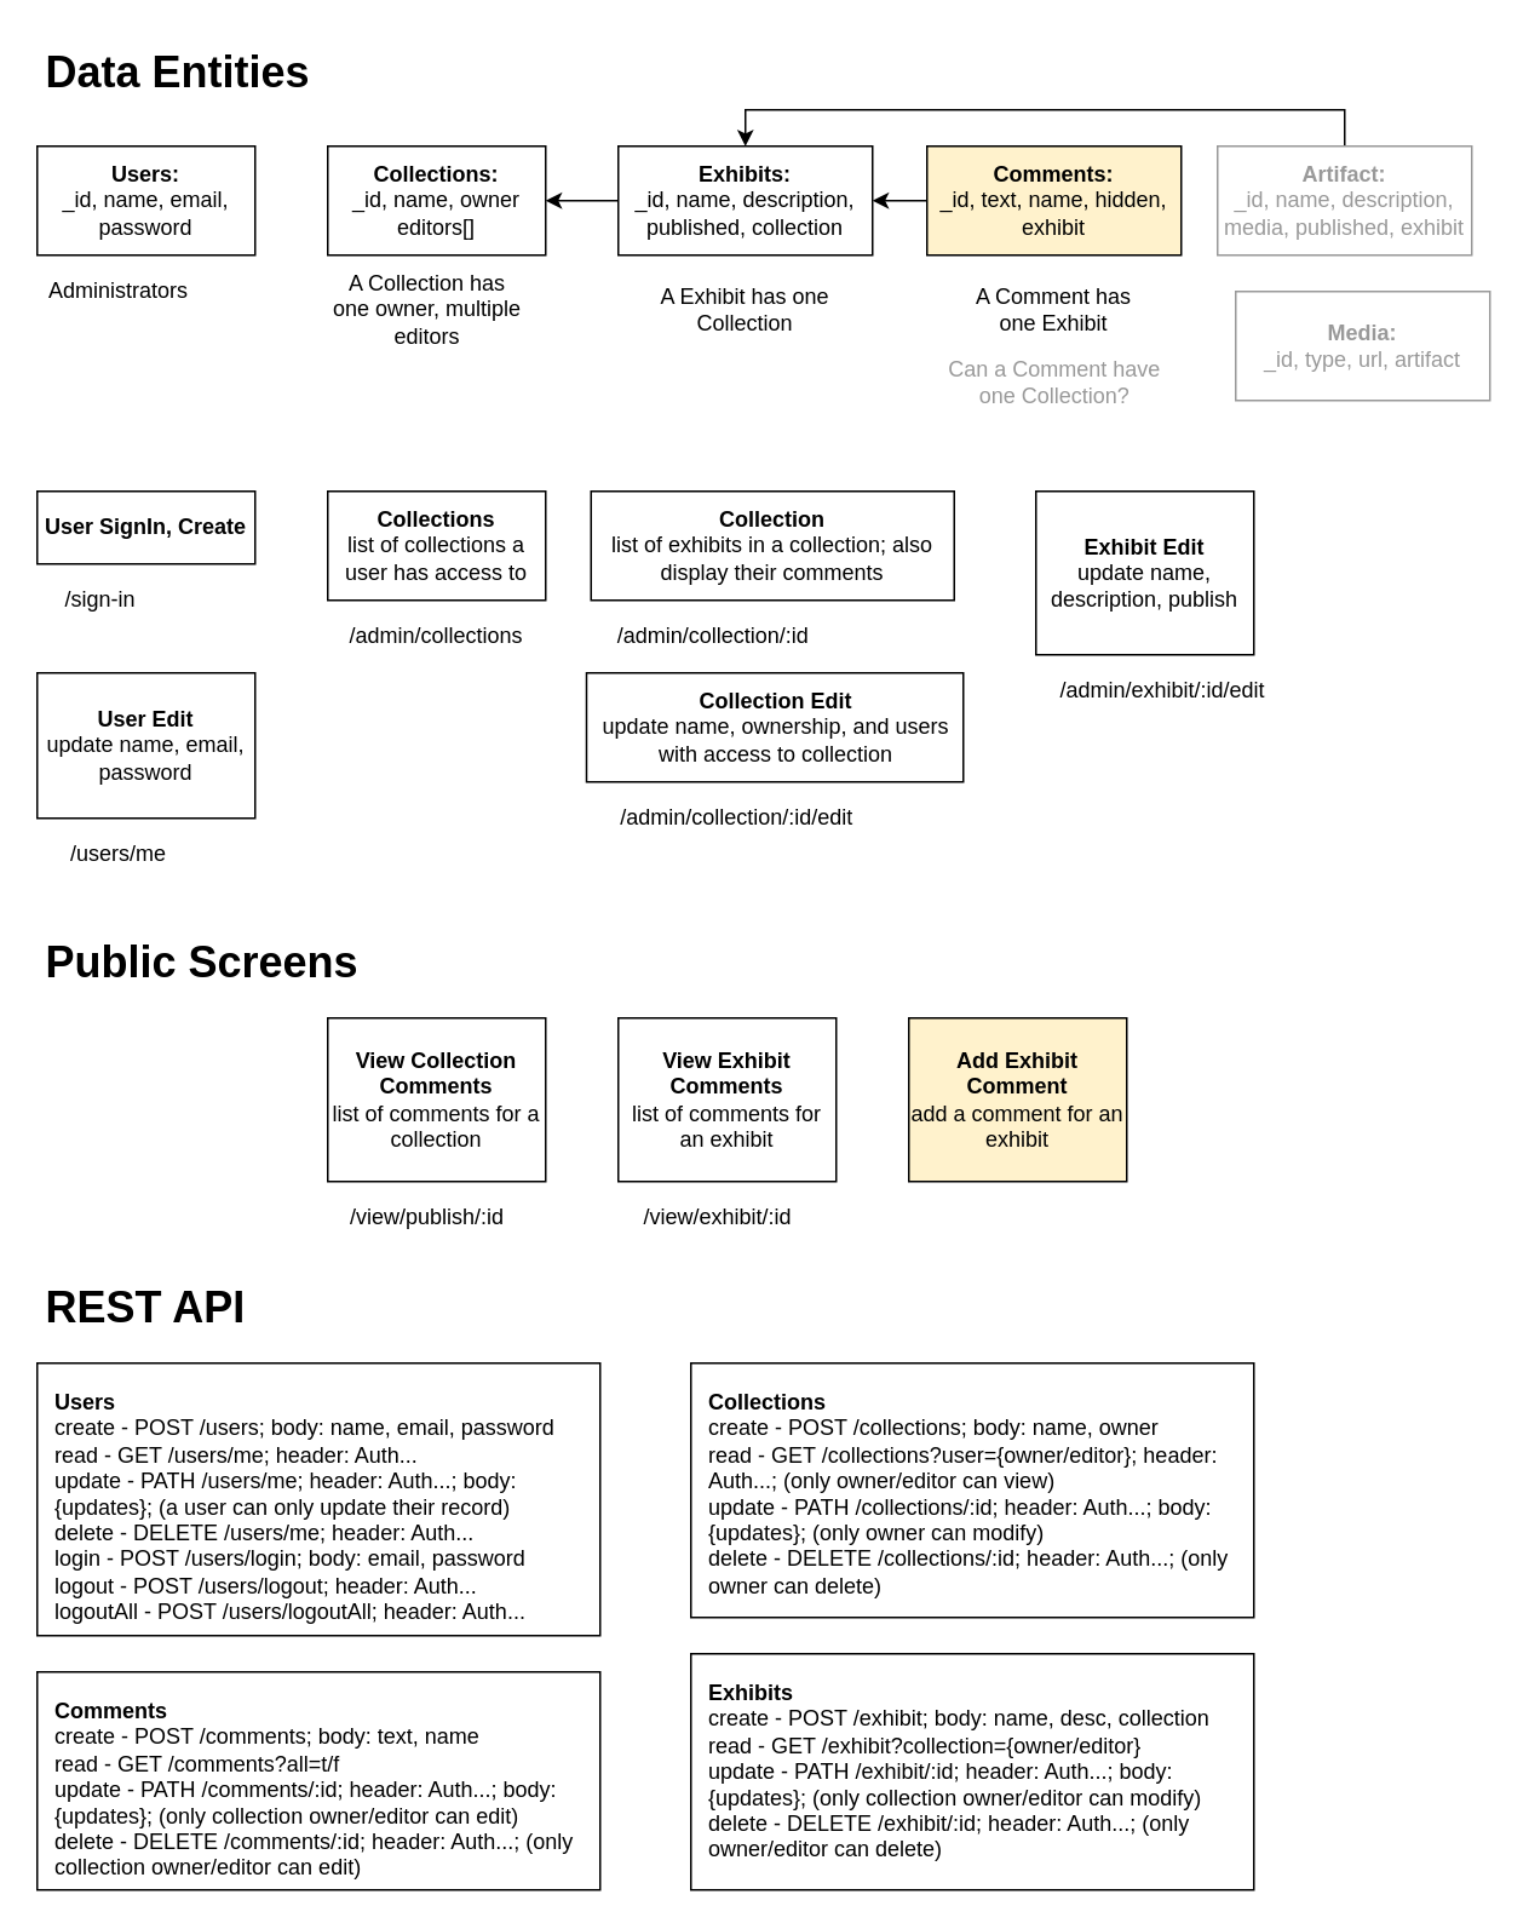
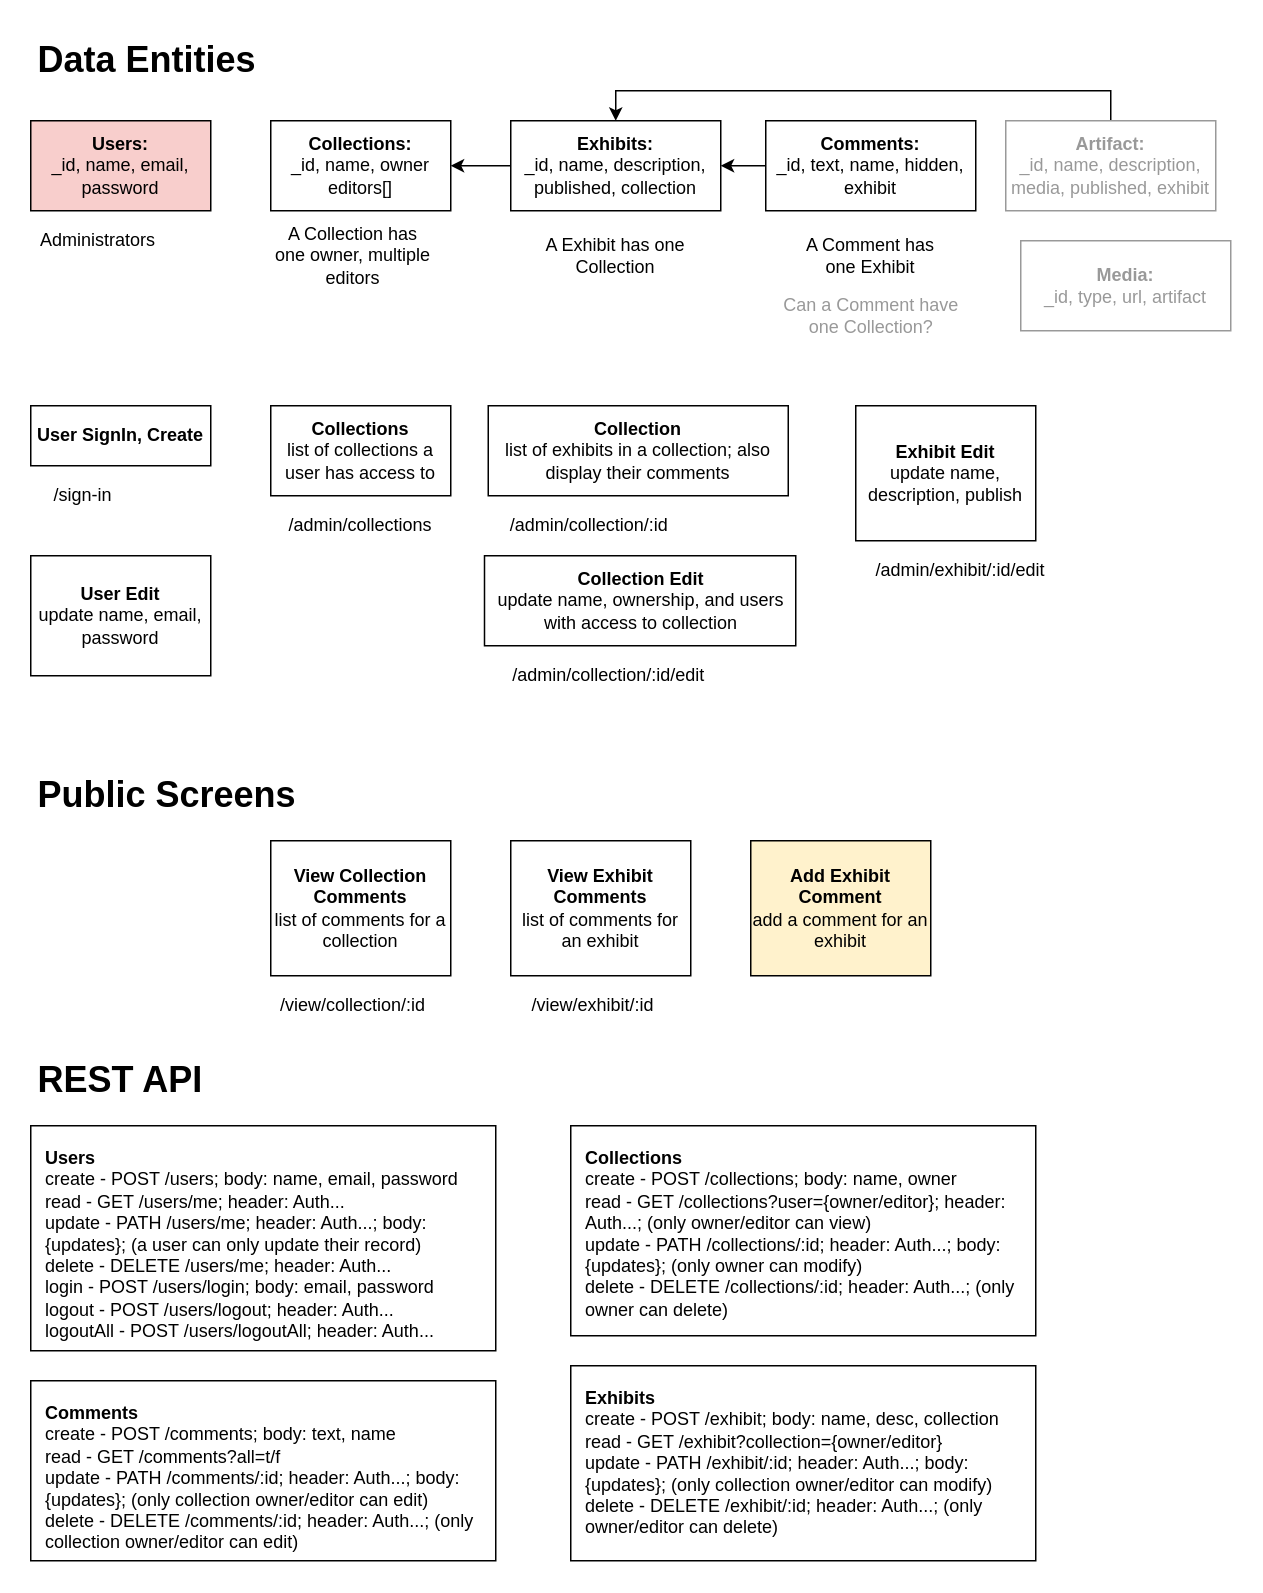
  <mxCell id="0" />
  <mxCell id="1" parent="0" />
- <mxCell id="2" value="&lt;b&gt;Users:&lt;/b&gt;&lt;br&gt;_id, name, email, password" style="rounded=0;whiteSpace=wrap;html=1;" parent="1" vertex="1"><mxGeometry x="20" y="80" width="120" height="60" as="geometry" /></mxCell>
+ <mxCell id="2" value="&lt;b&gt;Users:&lt;/b&gt;&lt;br&gt;_id, name, email, password" style="rounded=0;whiteSpace=wrap;html=1;fillColor=#f8cecc;" parent="1" vertex="1"><mxGeometry x="20" y="80" width="120" height="60" as="geometry" /></mxCell>
  <mxCell id="3" value="&lt;b&gt;Collections:&lt;/b&gt;&lt;br&gt;_id, name, owner editors[]" style="rounded=0;whiteSpace=wrap;html=1;" parent="1" vertex="1"><mxGeometry x="180" y="80" width="120" height="60" as="geometry" /></mxCell>
  <mxCell id="4" style="edgeStyle=orthogonalEdgeStyle;rounded=0;orthogonalLoop=1;jettySize=auto;html=1;exitX=0;exitY=0.5;exitDx=0;exitDy=0;entryX=1;entryY=0.5;entryDx=0;entryDy=0;fontColor=#999999;" parent="1" source="5" target="3" edge="1"><mxGeometry relative="1" as="geometry" /></mxCell>
  <mxCell id="5" value="&lt;b&gt;Exhibits:&lt;/b&gt;&lt;br&gt;_id, name, description, published, collection" style="rounded=0;whiteSpace=wrap;html=1;" parent="1" vertex="1"><mxGeometry x="340" y="80" width="140" height="60" as="geometry" /></mxCell>
  <mxCell id="6" style="edgeStyle=orthogonalEdgeStyle;rounded=0;orthogonalLoop=1;jettySize=auto;html=1;exitX=0;exitY=0.5;exitDx=0;exitDy=0;entryX=1;entryY=0.5;entryDx=0;entryDy=0;fontColor=#999999;" parent="1" source="7" target="5" edge="1"><mxGeometry relative="1" as="geometry" /></mxCell>
- <mxCell id="7" value="&lt;b&gt;Comments:&lt;/b&gt;&lt;br&gt;_id, text, name, hidden, exhibit" style="rounded=0;whiteSpace=wrap;html=1;fillColor=#fff2cc;" parent="1" vertex="1"><mxGeometry x="510" y="80" width="140" height="60" as="geometry" /></mxCell>
+ <mxCell id="7" value="&lt;b&gt;Comments:&lt;/b&gt;&lt;br&gt;_id, text, name, hidden, exhibit" style="rounded=0;whiteSpace=wrap;html=1;" parent="1" vertex="1"><mxGeometry x="510" y="80" width="140" height="60" as="geometry" /></mxCell>
  <mxCell id="8" value="Administrators" style="text;html=1;strokeColor=none;fillColor=none;align=center;verticalAlign=middle;whiteSpace=wrap;rounded=0;" parent="1" vertex="1"><mxGeometry x="20" y="150" width="90" height="20" as="geometry" /></mxCell>
  <mxCell id="9" value="A Collection has one owner, multiple editors" style="text;html=1;strokeColor=none;fillColor=none;align=center;verticalAlign=middle;whiteSpace=wrap;rounded=0;" parent="1" vertex="1"><mxGeometry x="180" y="160" width="110" height="20" as="geometry" /></mxCell>
  <mxCell id="10" value="A Exhibit has one Collection" style="text;html=1;strokeColor=none;fillColor=none;align=center;verticalAlign=middle;whiteSpace=wrap;rounded=0;" parent="1" vertex="1"><mxGeometry x="355" y="160" width="110" height="20" as="geometry" /></mxCell>
  <mxCell id="11" value="A Comment has one Exhibit" style="text;html=1;strokeColor=none;fillColor=none;align=center;verticalAlign=middle;whiteSpace=wrap;rounded=0;" parent="1" vertex="1"><mxGeometry x="525" y="160" width="110" height="20" as="geometry" /></mxCell>
  <mxCell id="12" value="&lt;h1&gt;Data Entities&lt;/h1&gt;" style="text;html=1;strokeColor=none;fillColor=none;spacing=5;spacingTop=-20;whiteSpace=wrap;overflow=hidden;rounded=0;" parent="1" vertex="1"><mxGeometry x="20" y="20" width="190" height="40" as="geometry" /></mxCell>
  <mxCell id="13" value="&lt;b&gt;User SignIn, Create&lt;/b&gt;" style="rounded=0;whiteSpace=wrap;html=1;" parent="1" vertex="1"><mxGeometry x="20" y="270" width="120" height="40" as="geometry" /></mxCell>
  <mxCell id="14" value="&lt;b&gt;Collections&lt;/b&gt;&lt;br&gt;list of collections a user has access to" style="rounded=0;whiteSpace=wrap;html=1;" parent="1" vertex="1"><mxGeometry x="180" y="270" width="120" height="60" as="geometry" /></mxCell>
  <mxCell id="15" value="&lt;b&gt;Collection Edit&lt;/b&gt;&lt;br&gt;update name, ownership, and users with access to collection" style="rounded=0;whiteSpace=wrap;html=1;" parent="1" vertex="1"><mxGeometry x="322.5" y="370" width="207.5" height="60" as="geometry" /></mxCell>
  <mxCell id="16" value="&lt;b&gt;User Edit&lt;/b&gt;&lt;br&gt;update name, email, password" style="rounded=0;whiteSpace=wrap;html=1;" parent="1" vertex="1"><mxGeometry x="20" y="370" width="120" height="80" as="geometry" /></mxCell>
  <mxCell id="17" value="&lt;b&gt;Collection&lt;/b&gt;&lt;br&gt;list of exhibits in a collection; also display their comments" style="rounded=0;whiteSpace=wrap;html=1;" parent="1" vertex="1"><mxGeometry x="325" y="270" width="200" height="60" as="geometry" /></mxCell>
  <mxCell id="18" value="&lt;b&gt;Exhibit Edit&lt;/b&gt;&lt;br&gt;update name, description, publish" style="rounded=0;whiteSpace=wrap;html=1;" parent="1" vertex="1"><mxGeometry x="570" y="270" width="120" height="90" as="geometry" /></mxCell>
  <mxCell id="19" value="&lt;h1&gt;Public Screens&lt;/h1&gt;&lt;div&gt;&lt;br&gt;&lt;/div&gt;" style="text;html=1;strokeColor=none;fillColor=none;spacing=5;spacingTop=-20;whiteSpace=wrap;overflow=hidden;rounded=0;" parent="1" vertex="1"><mxGeometry x="20" y="510" width="190" height="40" as="geometry" /></mxCell>
  <mxCell id="20" value="&lt;b&gt;View Collection Comments&lt;/b&gt;&lt;br&gt;list of comments for a collection" style="rounded=0;whiteSpace=wrap;html=1;" parent="1" vertex="1"><mxGeometry x="180" y="560" width="120" height="90" as="geometry" /></mxCell>
  <mxCell id="21" value="&lt;b&gt;View Exhibit Comments&lt;/b&gt;&lt;br&gt;list of comments for an exhibit" style="rounded=0;whiteSpace=wrap;html=1;" parent="1" vertex="1"><mxGeometry x="340" y="560" width="120" height="90" as="geometry" /></mxCell>
  <mxCell id="22" value="&lt;b&gt;Add Exhibit Comment&lt;/b&gt;&lt;br&gt;add a comment for an exhibit" style="rounded=0;whiteSpace=wrap;html=1;fillColor=#fff2cc;" parent="1" vertex="1"><mxGeometry x="500" y="560" width="120" height="90" as="geometry" /></mxCell>
  <mxCell id="23" value="Can a Comment have one Collection?" style="text;html=1;strokeColor=none;fillColor=none;align=center;verticalAlign=middle;whiteSpace=wrap;rounded=0;fontColor=#999999;" parent="1" vertex="1"><mxGeometry x="517.5" y="200" width="125" height="20" as="geometry" /></mxCell>
  <mxCell id="24" style="edgeStyle=orthogonalEdgeStyle;rounded=0;orthogonalLoop=1;jettySize=auto;html=1;exitX=0.5;exitY=1;exitDx=0;exitDy=0;" parent="1" source="23" target="23" edge="1"><mxGeometry relative="1" as="geometry" /></mxCell>
  <mxCell id="25" style="edgeStyle=orthogonalEdgeStyle;rounded=0;orthogonalLoop=1;jettySize=auto;html=1;exitX=0.5;exitY=0;exitDx=0;exitDy=0;entryX=0.5;entryY=0;entryDx=0;entryDy=0;fontColor=#999999;" parent="1" source="26" target="5" edge="1"><mxGeometry relative="1" as="geometry" /></mxCell>
  <mxCell id="26" value="&lt;b&gt;Artifact:&lt;/b&gt;&lt;br&gt;_id, name, description, media, published, exhibit" style="rounded=0;whiteSpace=wrap;html=1;strokeColor=#999999;fontColor=#999999;" parent="1" vertex="1"><mxGeometry x="670" y="80" width="140" height="60" as="geometry" /></mxCell>
  <mxCell id="27" value="&lt;font color=&quot;#000000&quot;&gt;/sign-in&lt;/font&gt;" style="text;html=1;strokeColor=none;fillColor=none;align=center;verticalAlign=middle;whiteSpace=wrap;rounded=0;fontColor=#999999;" vertex="1" parent="1"><mxGeometry x="20" y="320" width="70" height="20" as="geometry" /></mxCell>
  <mxCell id="28" value="&lt;font color=&quot;#000000&quot;&gt;/admin/collections&lt;/font&gt;" style="text;html=1;strokeColor=none;fillColor=none;align=center;verticalAlign=middle;whiteSpace=wrap;rounded=0;fontColor=#999999;" vertex="1" parent="1"><mxGeometry x="180" y="340" width="120" height="20" as="geometry" /></mxCell>
  <mxCell id="29" value="&lt;font color=&quot;#000000&quot;&gt;/admin/collection/:id&lt;/font&gt;" style="text;html=1;strokeColor=none;fillColor=none;align=center;verticalAlign=middle;whiteSpace=wrap;rounded=0;fontColor=#999999;" vertex="1" parent="1"><mxGeometry x="325" y="340" width="135" height="20" as="geometry" /></mxCell>
- <mxCell id="30" value="&lt;font color=&quot;#000000&quot;&gt;/users/me&lt;/font&gt;" style="text;html=1;strokeColor=none;fillColor=none;align=center;verticalAlign=middle;whiteSpace=wrap;rounded=0;fontColor=#999999;" vertex="1" parent="1"><mxGeometry x="30" y="460" width="70" height="20" as="geometry" /></mxCell>
  <mxCell id="31" value="&lt;font color=&quot;#000000&quot;&gt;/admin/collection/:id/edit&lt;/font&gt;" style="text;html=1;strokeColor=none;fillColor=none;align=center;verticalAlign=middle;whiteSpace=wrap;rounded=0;fontColor=#999999;" vertex="1" parent="1"><mxGeometry x="323" y="440" width="165" height="20" as="geometry" /></mxCell>
  <mxCell id="32" value="&lt;font color=&quot;#000000&quot;&gt;/admin/exhibit/:id/edit&lt;/font&gt;" style="text;html=1;strokeColor=none;fillColor=none;align=center;verticalAlign=middle;whiteSpace=wrap;rounded=0;fontColor=#999999;" vertex="1" parent="1"><mxGeometry x="570" y="370" width="140" height="20" as="geometry" /></mxCell>
- <mxCell id="33" value="&lt;font color=&quot;#000000&quot;&gt;/view/publish/:id&lt;/font&gt;" style="text;html=1;strokeColor=none;fillColor=none;align=center;verticalAlign=middle;whiteSpace=wrap;rounded=0;fontColor=#999999;" vertex="1" parent="1"><mxGeometry x="180" y="660" width="110" height="20" as="geometry" /></mxCell>
+ <mxCell id="33" value="&lt;font color=&quot;#000000&quot;&gt;/view/collection/:id&lt;/font&gt;" style="text;html=1;strokeColor=none;fillColor=none;align=center;verticalAlign=middle;whiteSpace=wrap;rounded=0;fontColor=#999999;" vertex="1" parent="1"><mxGeometry x="180" y="660" width="110" height="20" as="geometry" /></mxCell>
  <mxCell id="34" value="&lt;font color=&quot;#000000&quot;&gt;/view/exhibit/:id&lt;/font&gt;" style="text;html=1;strokeColor=none;fillColor=none;align=center;verticalAlign=middle;whiteSpace=wrap;rounded=0;fontColor=#999999;" vertex="1" parent="1"><mxGeometry x="340" y="660" width="110" height="20" as="geometry" /></mxCell>
  <mxCell id="35" value="&lt;b&gt;Media:&lt;/b&gt;&lt;br&gt;_id, type, url, artifact" style="rounded=0;whiteSpace=wrap;html=1;strokeColor=#999999;fontColor=#999999;" vertex="1" parent="1"><mxGeometry x="680" y="160" width="140" height="60" as="geometry" /></mxCell>
  <mxCell id="36" value="&lt;b&gt;Users&lt;/b&gt;&lt;br&gt;create - POST /users; body: name, email, password&lt;br&gt;read - GET /users/me; header: Auth...&lt;br&gt;update - PATH /users/me; header: Auth...; body: {updates}; (a user can only update their record)&lt;br&gt;delete - DELETE /users/me; header: Auth...&lt;br&gt;login - POST /users/login; body: email, password&amp;nbsp;&lt;br&gt;logout - POST /users/logout;&amp;nbsp;header: Auth...&lt;br&gt;logoutAll - POST /users/logoutAll;&amp;nbsp;header: Auth..." style="rounded=0;whiteSpace=wrap;html=1;align=left;spacing=10;verticalAlign=top;" vertex="1" parent="1"><mxGeometry x="20" y="750" width="310" height="150" as="geometry" /></mxCell>
  <mxCell id="37" value="&lt;h1&gt;REST API&lt;/h1&gt;" style="text;html=1;strokeColor=none;fillColor=none;spacing=5;spacingTop=-20;whiteSpace=wrap;overflow=hidden;rounded=0;" vertex="1" parent="1"><mxGeometry x="20" y="700" width="190" height="40" as="geometry" /></mxCell>
  <mxCell id="38" value="&lt;b&gt;Comments&lt;/b&gt;&lt;br&gt;create - POST /comments; body: text, name&lt;br&gt;read - GET /comments?all=t/f&lt;br&gt;update - PATH /comments/:id; header: Auth...; body: {updates}; (only collection owner/editor can edit)&lt;br&gt;delete - DELETE /comments/:id; header: Auth...; (only collection owner/editor can edit)" style="rounded=0;whiteSpace=wrap;html=1;align=left;spacing=10;verticalAlign=top;" vertex="1" parent="1"><mxGeometry x="20" y="920" width="310" height="120" as="geometry" /></mxCell>
  <mxCell id="39" value="&lt;b&gt;Collections&lt;/b&gt;&lt;br&gt;create - POST /collections; body: name, owner&lt;br&gt;read - GET /collections?user={owner/editor}; header: Auth...; (only owner/editor can view)&lt;br&gt;update - PATH /collections/:id; header: Auth...; body: {updates}; (only owner can modify)&lt;br&gt;delete - DELETE /collections/:id; header: Auth...; (only owner can delete)" style="rounded=0;whiteSpace=wrap;html=1;align=left;spacing=10;verticalAlign=top;" vertex="1" parent="1"><mxGeometry x="380" y="750" width="310" height="140" as="geometry" /></mxCell>
  <mxCell id="40" value="&lt;b&gt;Exhibits&lt;/b&gt;&lt;br&gt;create - POST /exhibit; body: name, desc, collection&lt;br&gt;read - GET /exhibit?collection={owner/editor}&lt;br&gt;update - PATH /exhibit/:id; header: Auth...; body: {updates}; (only collection owner/editor can modify)&lt;br&gt;delete - DELETE /exhibit/:id; header: Auth...; (only owner/editor&amp;nbsp;can delete)" style="rounded=0;whiteSpace=wrap;html=1;align=left;spacing=10;verticalAlign=top;" vertex="1" parent="1"><mxGeometry x="380" y="910" width="310" height="130" as="geometry" /></mxCell>
